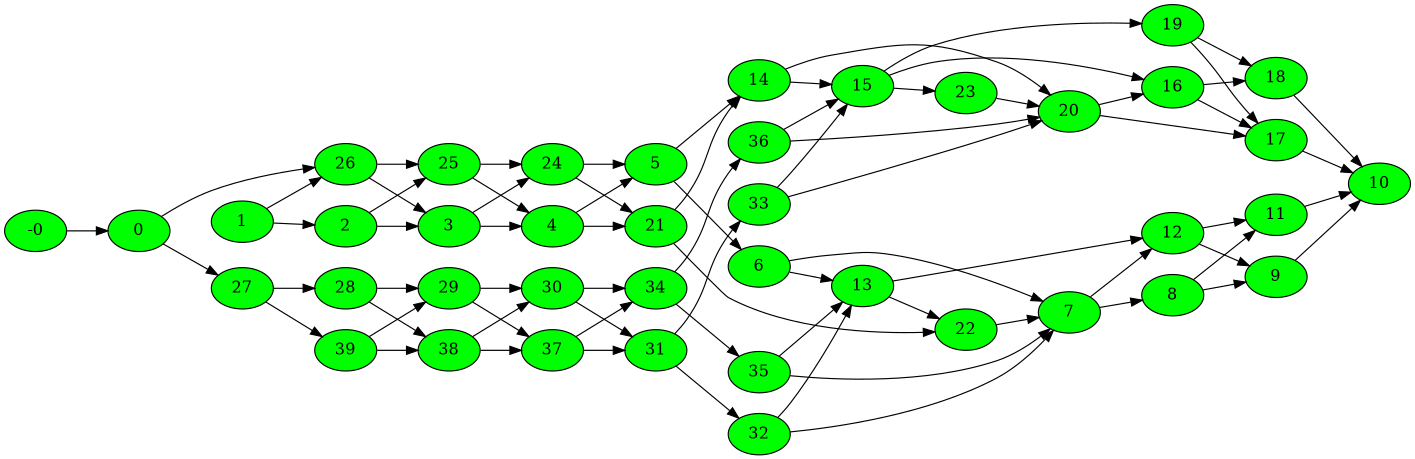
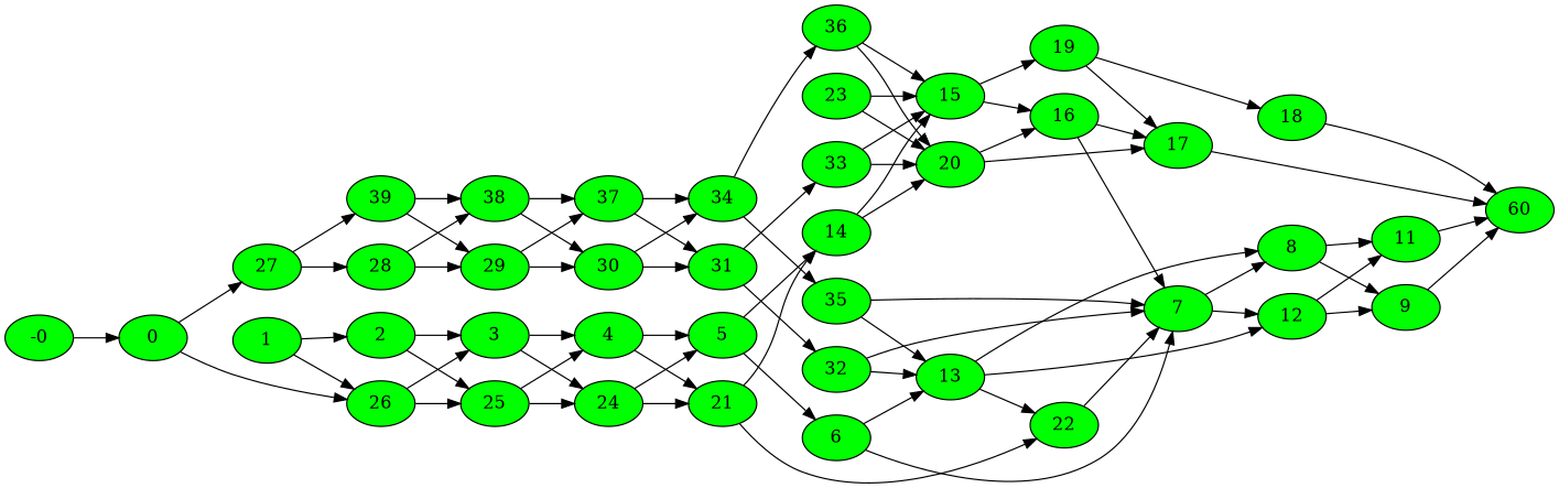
  digraph {
    rankdir=LR
    node [fillcolor=green style=filled]
    0
    27
    26
    1
    2
    39
    28
    3
    25
    38
    29
    n12 [label=-0]
    4
    24
    5
    21
    6
    14
    22
    7
    13
    20
    15
    23
    8
    12
    16
    17
    19
    9
    11
-   10
+   10 [label=60]
    18
    37
    30
    34
    31
    35
    36
    32
    33
    0 -> 27
    0 -> 26
    27 -> 39
    27 -> 28
    26 -> 3
    26 -> 25
    1 -> 26
    1 -> 2
    2 -> 3
    2 -> 25
    39 -> 38
    39 -> 29
    28 -> 38
    28 -> 29
    3 -> 4
    3 -> 24
    25 -> 4
    25 -> 24
    38 -> 37
    38 -> 30
    29 -> 37
    29 -> 30
    n12 -> 0
    4 -> 5
    4 -> 21
    24 -> 5
    24 -> 21
    5 -> 6
    5 -> 14
    21 -> 14
    21 -> 22
    6 -> 7
    6 -> 13
    14 -> 20
    14 -> 15
    22 -> 7
    7 -> 8
    7 -> 12
    13 -> 22
+   13 -> 8
    13 -> 12
    20 -> 16
    20 -> 17
    15 -> 16
    15 -> 19
    23 -> 20
-   15 -> 23
+   23 -> 15
    8 -> 9
    8 -> 11
    12 -> 9
    12 -> 11
    16 -> 17
-   16 -> 18
+   16 -> 7
    17 -> 10
    19 -> 17
    19 -> 18
    9 -> 10
    11 -> 10
    18 -> 10
    37 -> 34
    37 -> 31
    30 -> 34
    30 -> 31
    34 -> 35
    34 -> 36
    31 -> 32
    31 -> 33
    35 -> 7
    35 -> 13
    36 -> 20
    36 -> 15
    32 -> 7
    32 -> 13
    33 -> 20
    33 -> 15
  }
